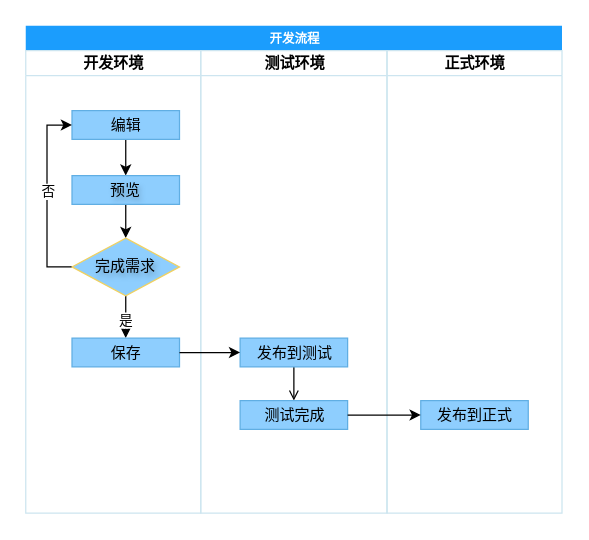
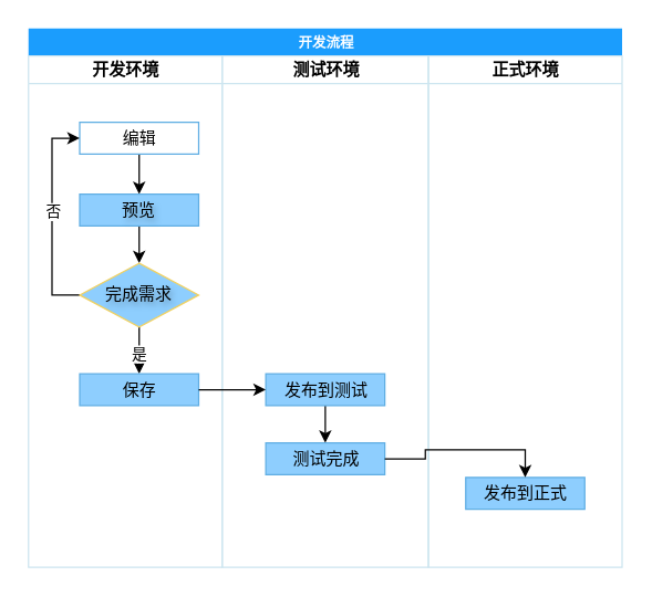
  <mxCell id="0" />
  <mxCell id="1" parent="0" />
  <mxCell id="2" value="&lt;font color=&quot;#ffffff&quot; style=&quot;font-size: 10px;&quot;&gt;开发流程&lt;/font&gt;" style="swimlane;html=1;childLayout=stackLayout;startSize=20;rounded=0;shadow=0;labelBackgroundColor=none;strokeWidth=1;fontFamily=Verdana;fontSize=8;align=center;fillColor=#1b9dfd;strokeColor=none;swimlaneFillColor=none;" parent="1" vertex="1"><mxGeometry x="20" y="20" width="429" height="390" as="geometry"><mxRectangle x="70" y="40" width="70" height="20" as="alternateBounds" /></mxGeometry></mxCell>
  <mxCell id="3" value="&lt;font style=&quot;font-size: 12px;&quot;&gt;开发环境&lt;/font&gt;" style="swimlane;html=1;startSize=20;fillColor=none;fontColor=#000000;strokeColor=#CDE5F0;" parent="2" vertex="1"><mxGeometry y="20" width="140" height="370" as="geometry" /></mxCell>
  <mxCell id="4" value="" style="edgeStyle=orthogonalEdgeStyle;rounded=0;orthogonalLoop=1;jettySize=auto;html=1;" edge="1" parent="3" source="5" target="7"><mxGeometry relative="1" as="geometry" /></mxCell>
- <mxCell id="5" value="&lt;font style=&quot;font-size: 12px;&quot;&gt;编辑&lt;/font&gt;" style="rounded=0;html=1;shadow=0;labelBackgroundColor=none;strokeWidth=1;fontFamily=Verdana;fontSize=12;align=center;strokeColor=#60aee3;fillColor=#8ecefe;fontColor=#000000;" parent="3" vertex="1"><mxGeometry x="37" y="48" width="86" height="23" as="geometry" /></mxCell>
+ <mxCell id="5" value="&lt;font style=&quot;font-size: 12px;&quot;&gt;编辑&lt;/font&gt;" style="rounded=0;html=1;shadow=0;labelBackgroundColor=none;strokeWidth=1;fontFamily=Verdana;fontSize=12;align=center;strokeColor=#60aee3;fillColor=#ffffff;fontColor=#000000;" parent="3" vertex="1"><mxGeometry x="37" y="48" width="86" height="23" as="geometry" /></mxCell>
  <mxCell id="6" value="" style="edgeStyle=orthogonalEdgeStyle;rounded=0;orthogonalLoop=1;jettySize=auto;html=1;strokeColor=#000000;" edge="1" parent="3" source="7" target="12"><mxGeometry relative="1" as="geometry" /></mxCell>
  <mxCell id="7" value="&lt;font style=&quot;font-size: 12px;&quot;&gt;预览&lt;/font&gt;" style="rounded=0;whiteSpace=wrap;html=1;shadow=0;labelBackgroundColor=none;strokeWidth=1;fontFamily=Verdana;fontSize=12;align=center;glass=0;strokeColor=#60AEE3;fillColor=#8ECEFE;textShadow=1;fontColor=#000000;" vertex="1" parent="3"><mxGeometry x="37" y="100" width="86" height="23" as="geometry" /></mxCell>
  <mxCell id="8" value="" style="edgeStyle=orthogonalEdgeStyle;rounded=0;orthogonalLoop=1;jettySize=auto;html=1;" edge="1" parent="3" source="12" target="13"><mxGeometry relative="1" as="geometry"><mxPoint x="79.995" y="250" as="targetPoint" /></mxGeometry></mxCell>
  <mxCell id="9" value="是" style="edgeLabel;html=1;align=center;verticalAlign=middle;resizable=0;points=[];" vertex="1" connectable="0" parent="8"><mxGeometry x="-0.161" y="-1" relative="1" as="geometry"><mxPoint as="offset" /></mxGeometry></mxCell>
  <mxCell id="10" style="edgeStyle=orthogonalEdgeStyle;rounded=0;orthogonalLoop=1;jettySize=auto;html=1;exitX=0;exitY=0.5;exitDx=0;exitDy=0;entryX=0;entryY=0.5;entryDx=0;entryDy=0;" edge="1" parent="3" source="12" target="5"><mxGeometry relative="1" as="geometry" /></mxCell>
  <mxCell id="11" value="否" style="edgeLabel;html=1;align=center;verticalAlign=middle;resizable=0;points=[];" vertex="1" connectable="0" parent="10"><mxGeometry x="0.056" relative="1" as="geometry"><mxPoint as="offset" /></mxGeometry></mxCell>
  <mxCell id="12" value="&lt;font style=&quot;font-size: 12px;&quot;&gt;完成需求&lt;/font&gt;" style="rhombus;whiteSpace=wrap;html=1;rounded=0;shadow=0;labelBackgroundColor=none;strokeWidth=1;fontFamily=Verdana;fontSize=12;align=center;strokeColor=#f1d160;fillColor=#8ecefe;textShadow=1;aspect=fixed;fontColor=#000000;" parent="3" vertex="1"><mxGeometry x="37" y="150" width="86" height="46.07" as="geometry" /></mxCell>
  <mxCell id="13" value="&lt;font style=&quot;font-size: 12px;&quot;&gt;保存&lt;/font&gt;" style="rounded=0;html=1;shadow=0;labelBackgroundColor=none;strokeWidth=1;fontFamily=Verdana;fontSize=12;align=center;strokeColor=#60AEE3;fillColor=#8ECEFE;fontColor=#000000;" vertex="1" parent="3"><mxGeometry x="37" y="230" width="86" height="23" as="geometry" /></mxCell>
  <mxCell id="14" value="测试环境" style="swimlane;html=1;startSize=20;fillColor=none;aspect=fixed;fontColor=#000000;strokeColor=#CDE5F0;" parent="2" vertex="1"><mxGeometry x="140" y="20" width="149" height="370" as="geometry" /></mxCell>
- <mxCell id="15" value="" style="edgeStyle=orthogonalEdgeStyle;rounded=0;orthogonalLoop=1;jettySize=auto;html=1;endArrow=open;" edge="1" parent="14" source="16" target="17"><mxGeometry relative="1" as="geometry" /></mxCell>
+ <mxCell id="15" value="" style="edgeStyle=orthogonalEdgeStyle;rounded=0;orthogonalLoop=1;jettySize=auto;html=1;" edge="1" parent="14" source="16" target="17"><mxGeometry relative="1" as="geometry" /></mxCell>
  <mxCell id="16" value="发布到测试" style="rounded=0;html=1;shadow=0;labelBackgroundColor=none;strokeWidth=1;fontFamily=Verdana;fontSize=12;align=center;strokeColor=#60AEE3;fillColor=#8ECEFE;fontColor=#000000;" vertex="1" parent="14"><mxGeometry x="31.5" y="230" width="86" height="23" as="geometry" /></mxCell>
  <mxCell id="17" value="测试完成" style="rounded=0;html=1;shadow=0;labelBackgroundColor=none;strokeWidth=1;fontFamily=Verdana;fontSize=12;align=center;strokeColor=#60AEE3;fillColor=#8ECEFE;fontColor=#000000;" vertex="1" parent="14"><mxGeometry x="31.5" y="280" width="86" height="23" as="geometry" /></mxCell>
  <mxCell id="18" value="正式环境" style="swimlane;html=1;startSize=20;fillColor=none;aspect=fixed;fontColor=#000000;strokeColor=#CDE5F0;" parent="2" vertex="1"><mxGeometry x="289" y="20" width="140" height="370" as="geometry" /></mxCell>
- <mxCell id="19" value="发布到正式" style="rounded=0;html=1;shadow=0;labelBackgroundColor=none;strokeWidth=1;fontFamily=Verdana;fontSize=12;align=center;strokeColor=#60AEE3;fillColor=#8ECEFE;fontColor=#000000;" vertex="1" parent="18"><mxGeometry x="27" y="280" width="86" height="23" as="geometry" /></mxCell>
+ <mxCell id="19" value="发布到正式" style="rounded=0;html=1;shadow=0;labelBackgroundColor=none;strokeWidth=1;fontFamily=Verdana;fontSize=12;align=center;strokeColor=#60AEE3;fillColor=#8ECEFE;fontColor=#000000;" vertex="1" parent="18"><mxGeometry x="27" y="305" width="86" height="23" as="geometry" /></mxCell>
  <mxCell id="20" value="" style="edgeStyle=orthogonalEdgeStyle;rounded=0;orthogonalLoop=1;jettySize=auto;html=1;" edge="1" parent="2" source="13" target="16"><mxGeometry relative="1" as="geometry" /></mxCell>
  <mxCell id="21" value="" style="edgeStyle=orthogonalEdgeStyle;rounded=0;orthogonalLoop=1;jettySize=auto;html=1;" edge="1" parent="2" source="17" target="19"><mxGeometry relative="1" as="geometry" /></mxCell>
